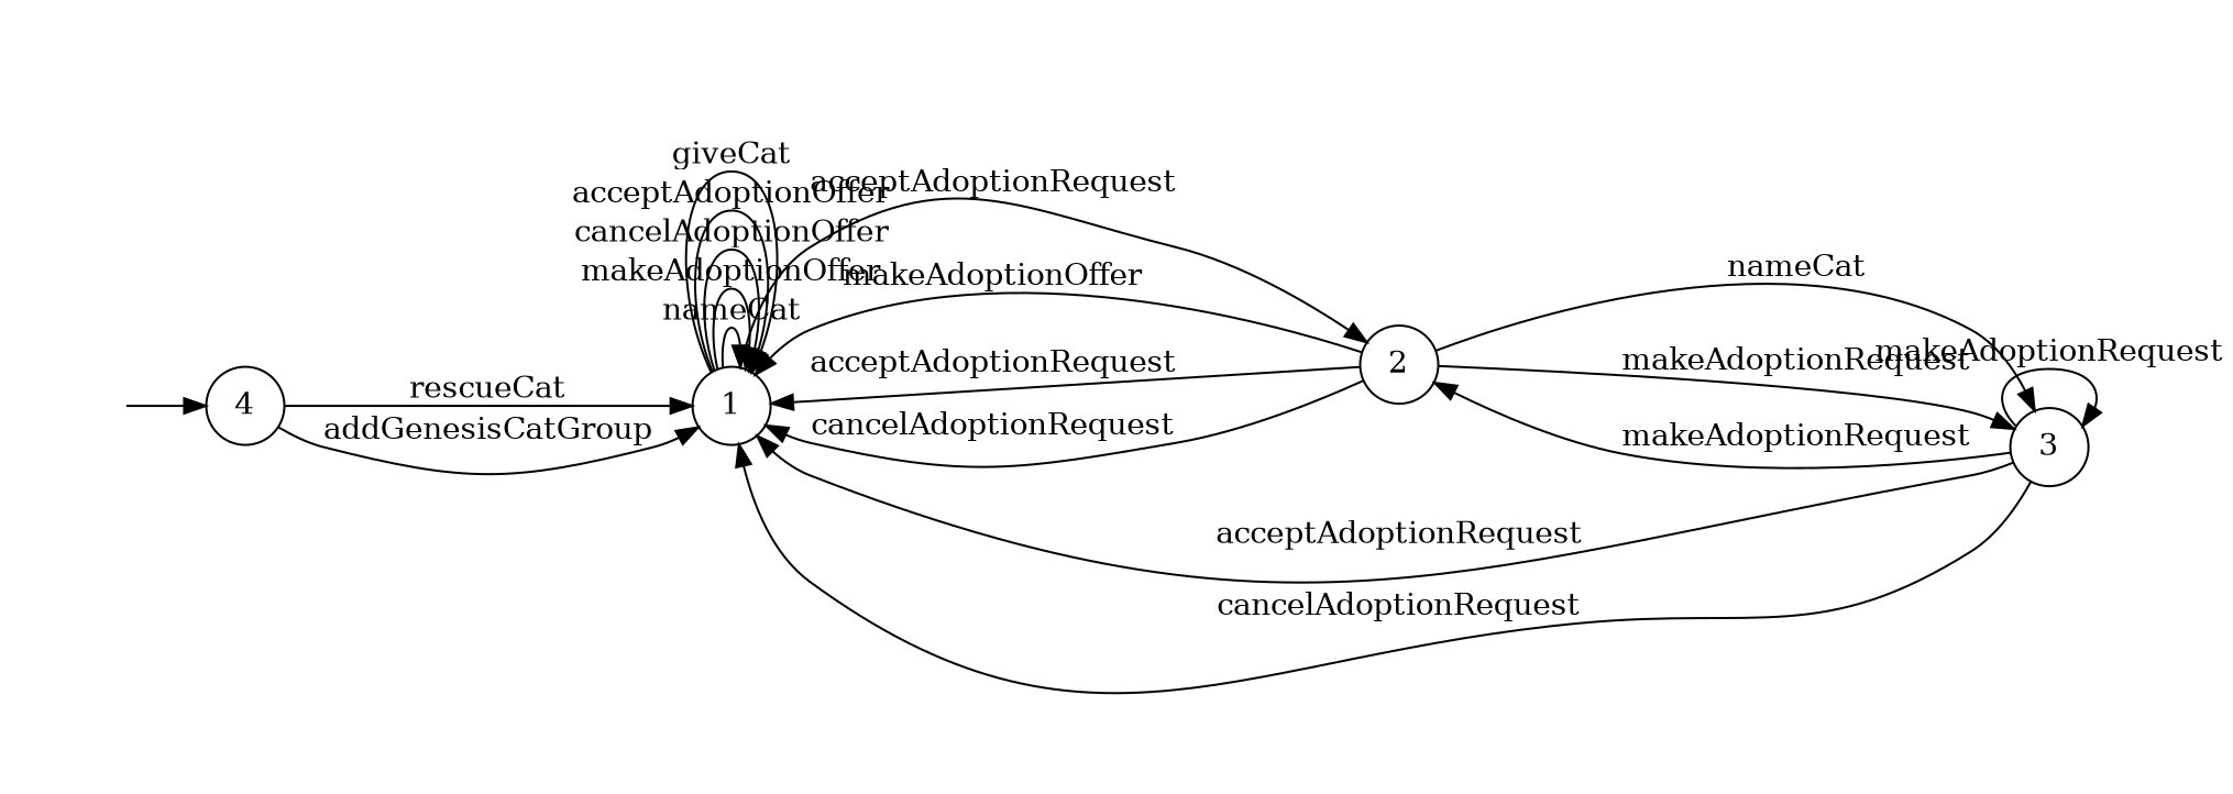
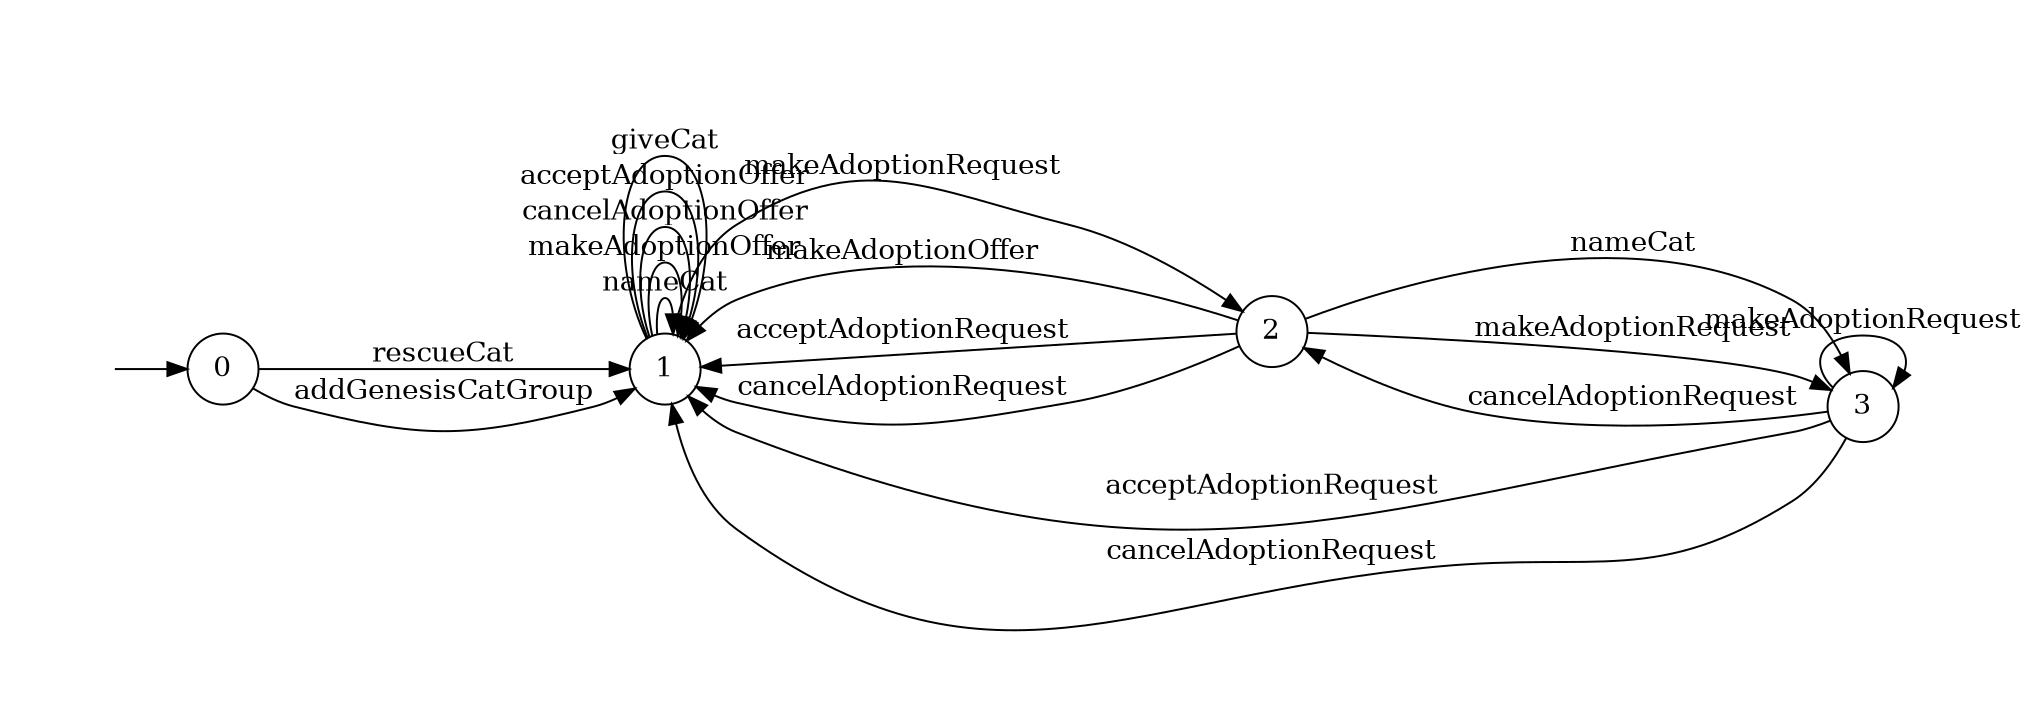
  digraph {
    rankdir=LR
    node [shape=circle]
    "" [shape=plaintext]
-   n2 [label=4]
+   n2 [label=0]
    n3 [label=1]
    n4 [label=2]
    n5 [label=3]
    "" -> n2
    n2 -> n3 [label=rescueCat]
    n2 -> n3 [label=addGenesisCatGroup]
    n3 -> n3 [label=nameCat]
    n3 -> n3 [label=makeAdoptionOffer]
    n3 -> n3 [label=cancelAdoptionOffer]
    n3 -> n3 [label=acceptAdoptionOffer]
    n3 -> n3 [label=giveCat]
-   n3 -> n4 [label=acceptAdoptionRequest]
+   n3 -> n4 [label=makeAdoptionRequest]
    n4 -> n3 [label=makeAdoptionOffer]
    n4 -> n3 [label=acceptAdoptionRequest]
    n4 -> n3 [label=cancelAdoptionRequest]
    n4 -> n5 [label=nameCat]
    n4 -> n5 [label=makeAdoptionRequest]
    n5 -> n3 [label=acceptAdoptionRequest]
    n5 -> n3 [label=cancelAdoptionRequest]
-   n5 -> n4 [label=makeAdoptionRequest]
+   n5 -> n4 [label=cancelAdoptionRequest]
    n5 -> n5 [label=makeAdoptionRequest]
  }
